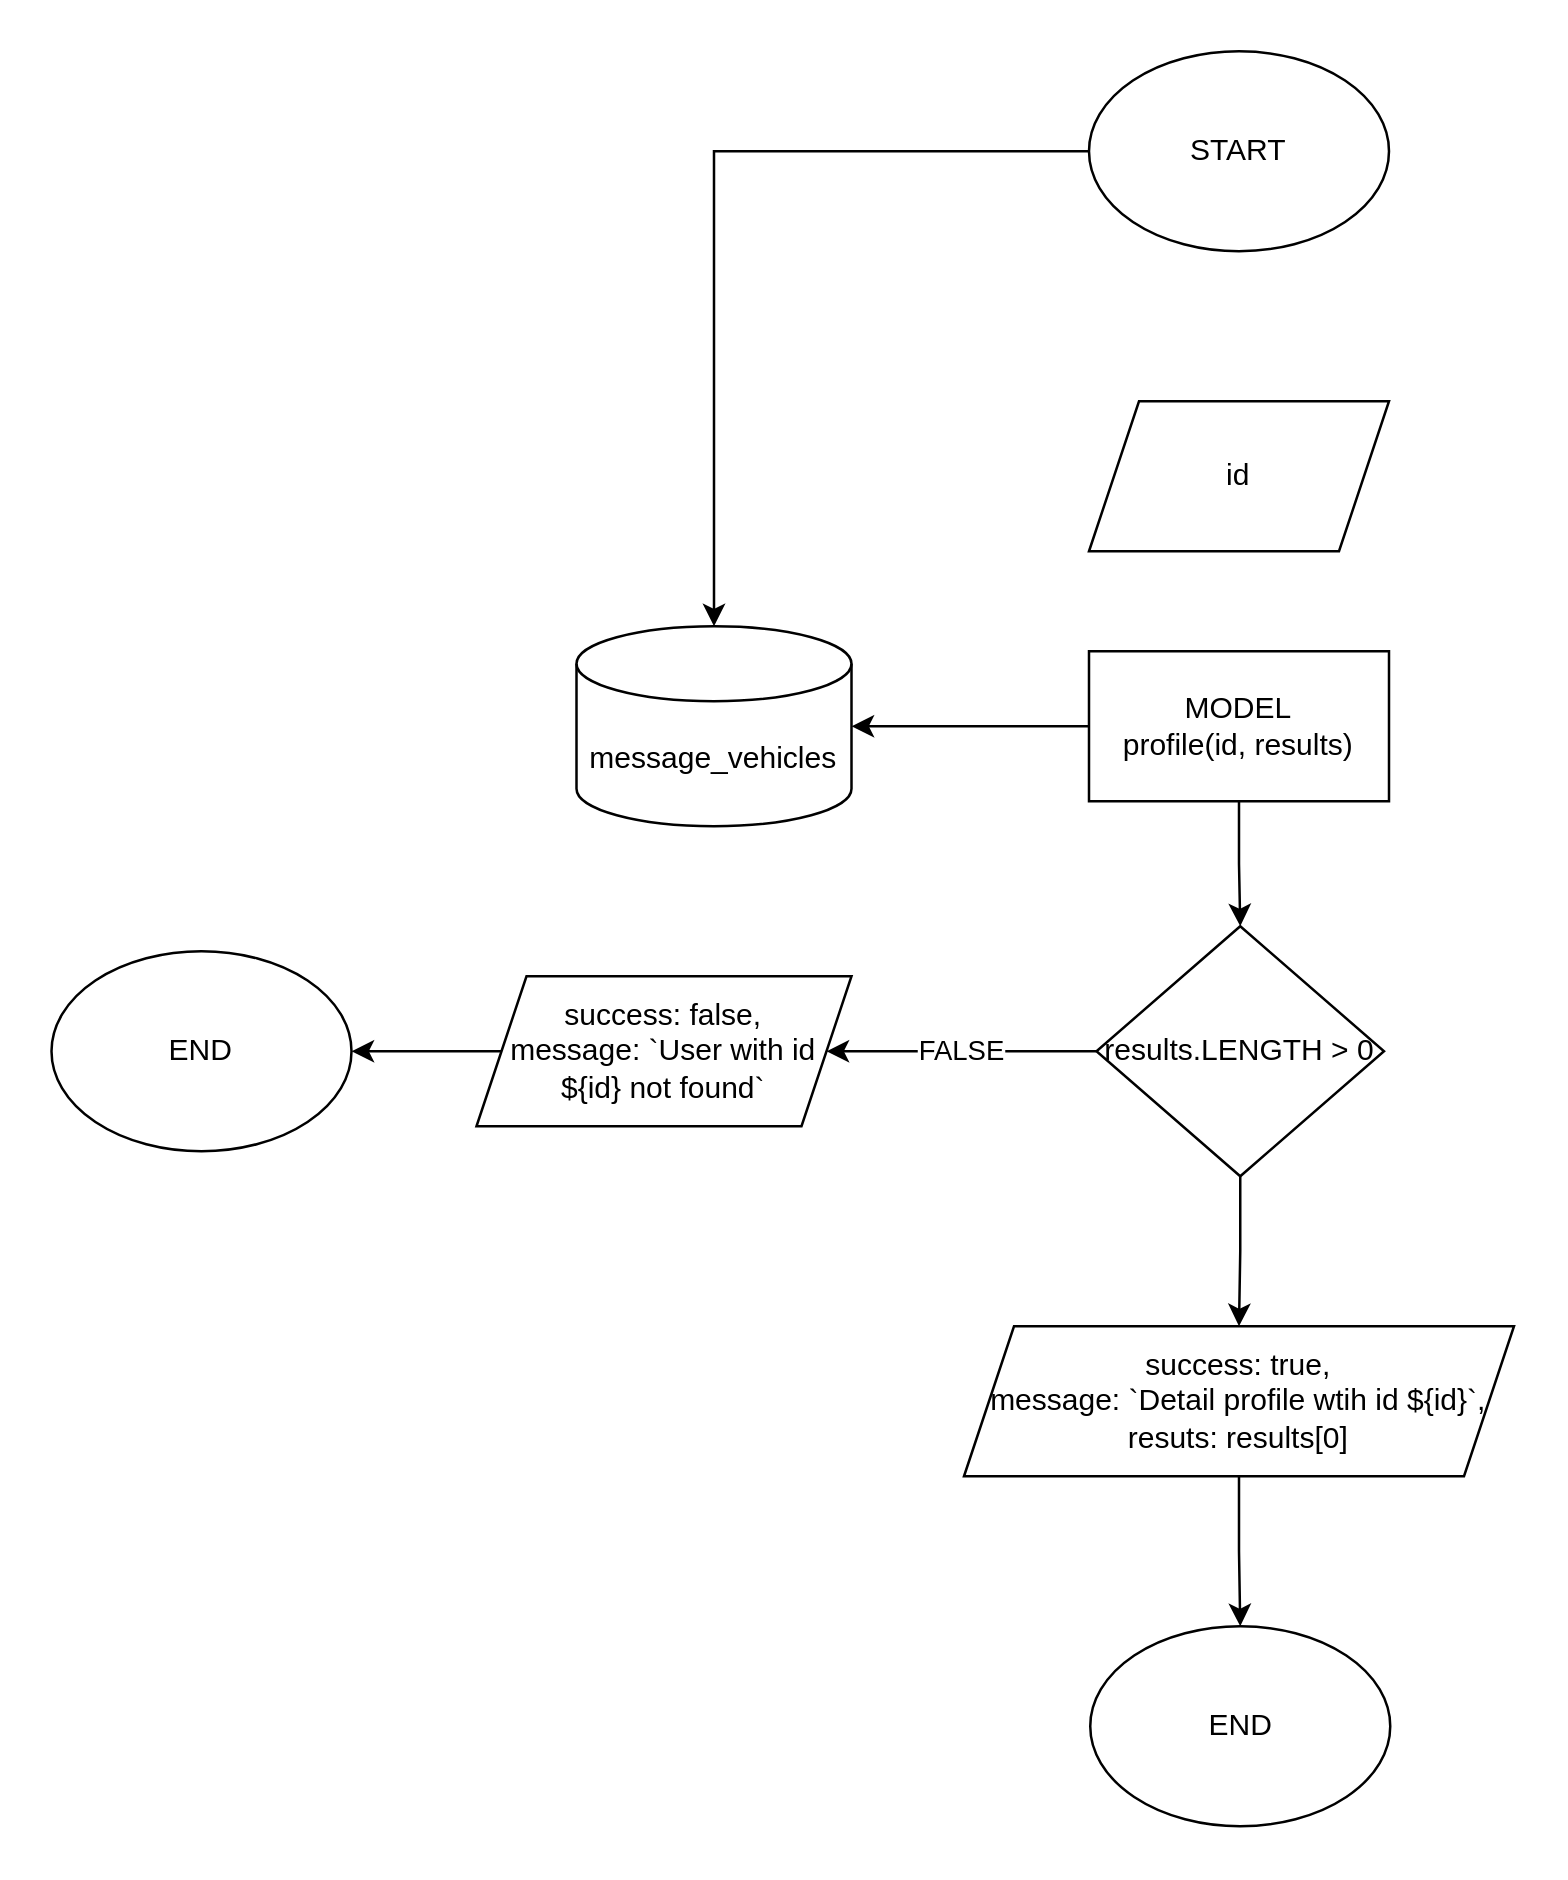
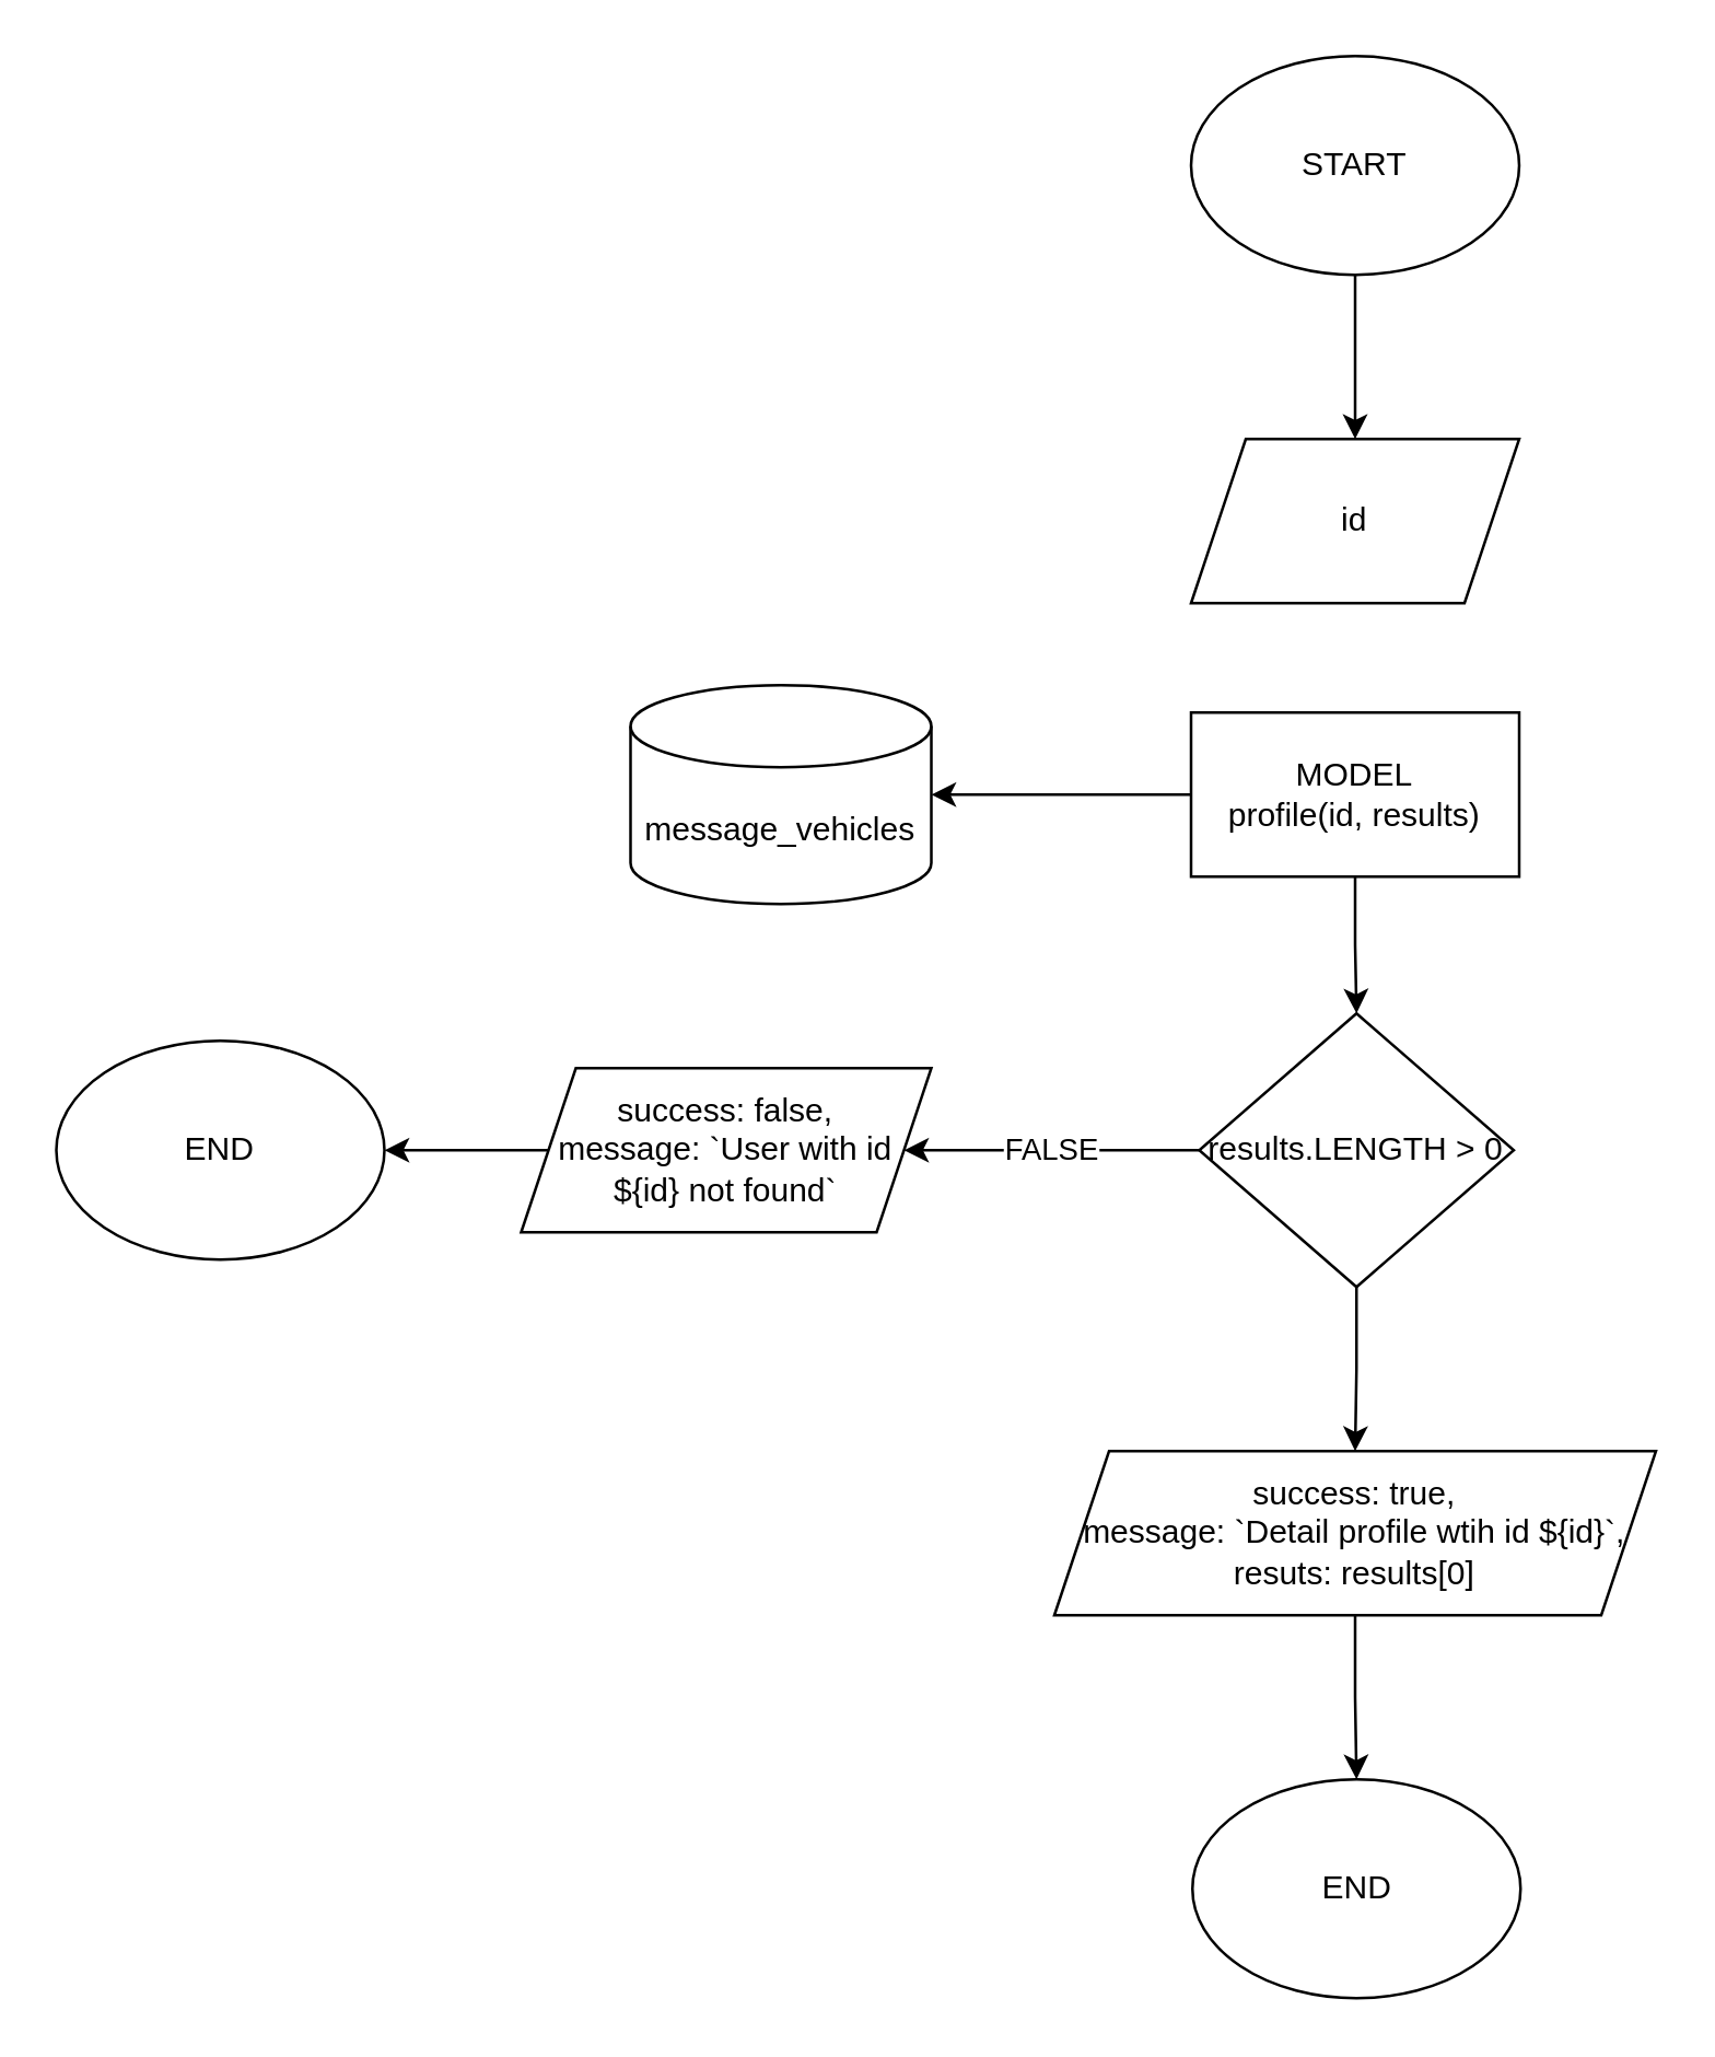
  <mxCell id="0" />
  <mxCell id="1" parent="0" />
- <mxCell id="2" value="" style="edgeStyle=orthogonalEdgeStyle;rounded=0;orthogonalLoop=1;jettySize=auto;html=1;" edge="1" parent="1" source="3" target="8"><mxGeometry relative="1" as="geometry" /></mxCell>
+ <mxCell id="2" value="" style="edgeStyle=orthogonalEdgeStyle;rounded=0;orthogonalLoop=1;jettySize=auto;html=1;" edge="1" parent="1" source="3" target="4"><mxGeometry relative="1" as="geometry" /></mxCell>
  <mxCell id="3" value="START" style="ellipse;whiteSpace=wrap;html=1;" vertex="1" parent="1"><mxGeometry x="435" y="20" width="120" height="80" as="geometry" /></mxCell>
  <mxCell id="4" value="id" style="shape=parallelogram;perimeter=parallelogramPerimeter;whiteSpace=wrap;html=1;fixedSize=1;" vertex="1" parent="1"><mxGeometry x="435" y="160" width="120" height="60" as="geometry" /></mxCell>
  <mxCell id="5" value="" style="edgeStyle=orthogonalEdgeStyle;rounded=0;orthogonalLoop=1;jettySize=auto;html=1;" edge="1" parent="1" source="7" target="8"><mxGeometry relative="1" as="geometry" /></mxCell>
  <mxCell id="6" value="" style="edgeStyle=orthogonalEdgeStyle;rounded=0;orthogonalLoop=1;jettySize=auto;html=1;" edge="1" parent="1" source="7" target="11"><mxGeometry relative="1" as="geometry" /></mxCell>
  <mxCell id="7" value="MODEL&lt;br&gt;profile(id, results)" style="rounded=0;whiteSpace=wrap;html=1;" vertex="1" parent="1"><mxGeometry x="435" y="260" width="120" height="60" as="geometry" /></mxCell>
  <mxCell id="8" value="message_vehicles" style="shape=cylinder3;whiteSpace=wrap;html=1;boundedLbl=1;backgroundOutline=1;size=15;" vertex="1" parent="1"><mxGeometry x="230" y="250" width="110" height="80" as="geometry" /></mxCell>
  <mxCell id="9" value="FALSE" style="edgeStyle=orthogonalEdgeStyle;rounded=0;orthogonalLoop=1;jettySize=auto;html=1;" edge="1" parent="1" source="11" target="13"><mxGeometry relative="1" as="geometry" /></mxCell>
  <mxCell id="10" value="" style="edgeStyle=orthogonalEdgeStyle;rounded=0;orthogonalLoop=1;jettySize=auto;html=1;" edge="1" parent="1" source="11" target="16"><mxGeometry relative="1" as="geometry" /></mxCell>
  <mxCell id="11" value="results.LENGTH &amp;gt; 0" style="rhombus;whiteSpace=wrap;html=1;" vertex="1" parent="1"><mxGeometry x="438" y="370" width="115" height="100" as="geometry" /></mxCell>
  <mxCell id="12" value="" style="edgeStyle=orthogonalEdgeStyle;rounded=0;orthogonalLoop=1;jettySize=auto;html=1;" edge="1" parent="1" source="13" target="14"><mxGeometry relative="1" as="geometry" /></mxCell>
  <mxCell id="13" value="success: false,&lt;br&gt;message: `User with id ${id} not found`" style="shape=parallelogram;perimeter=parallelogramPerimeter;whiteSpace=wrap;html=1;fixedSize=1;" vertex="1" parent="1"><mxGeometry x="190" y="390" width="150" height="60" as="geometry" /></mxCell>
  <mxCell id="14" value="END" style="ellipse;whiteSpace=wrap;html=1;" vertex="1" parent="1"><mxGeometry x="20" y="380" width="120" height="80" as="geometry" /></mxCell>
  <mxCell id="15" value="" style="edgeStyle=orthogonalEdgeStyle;rounded=0;orthogonalLoop=1;jettySize=auto;html=1;" edge="1" parent="1" source="16" target="17"><mxGeometry relative="1" as="geometry" /></mxCell>
  <mxCell id="16" value="success: true,&lt;br&gt;message: `Detail profile wtih id ${id}`,&lt;br&gt;resuts: results[0]" style="shape=parallelogram;perimeter=parallelogramPerimeter;whiteSpace=wrap;html=1;fixedSize=1;" vertex="1" parent="1"><mxGeometry x="385" y="530" width="220" height="60" as="geometry" /></mxCell>
  <mxCell id="17" value="END" style="ellipse;whiteSpace=wrap;html=1;" vertex="1" parent="1"><mxGeometry x="435.5" y="650" width="120" height="80" as="geometry" /></mxCell>
